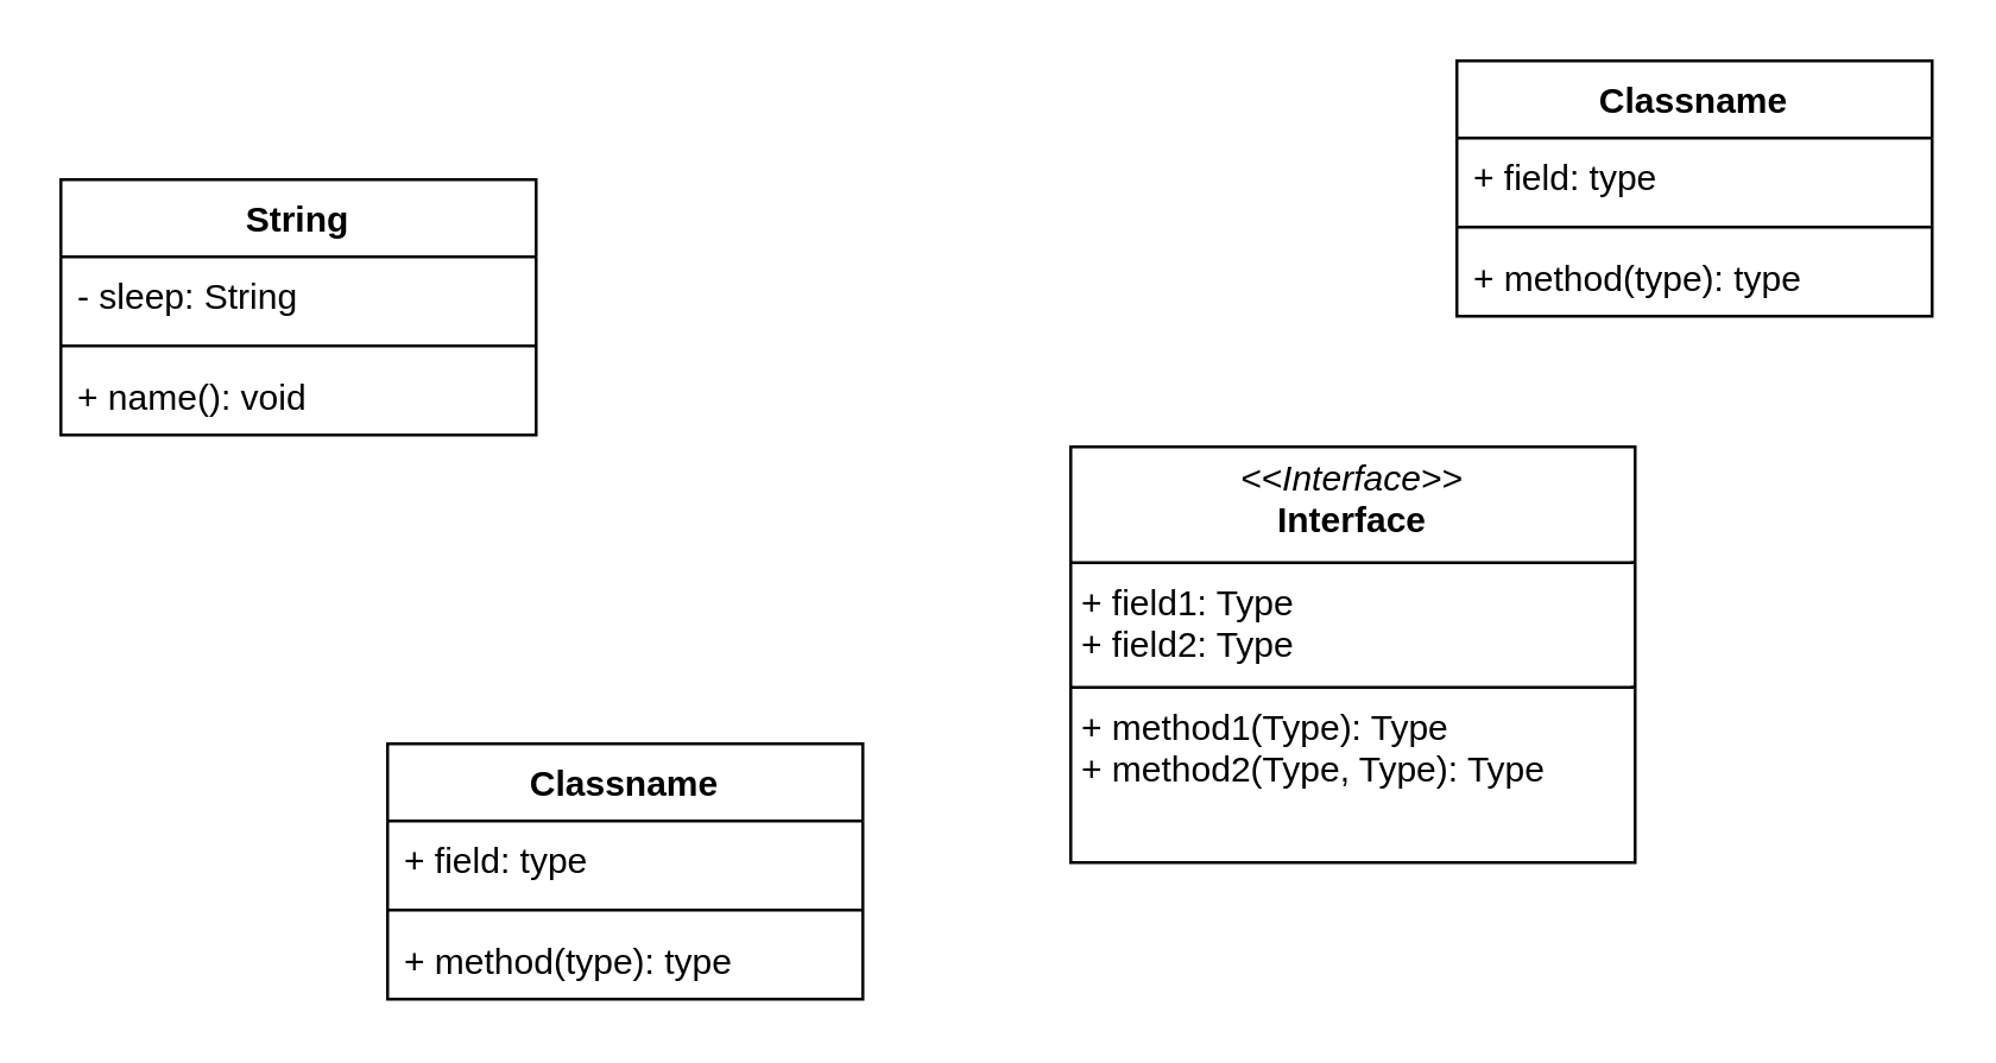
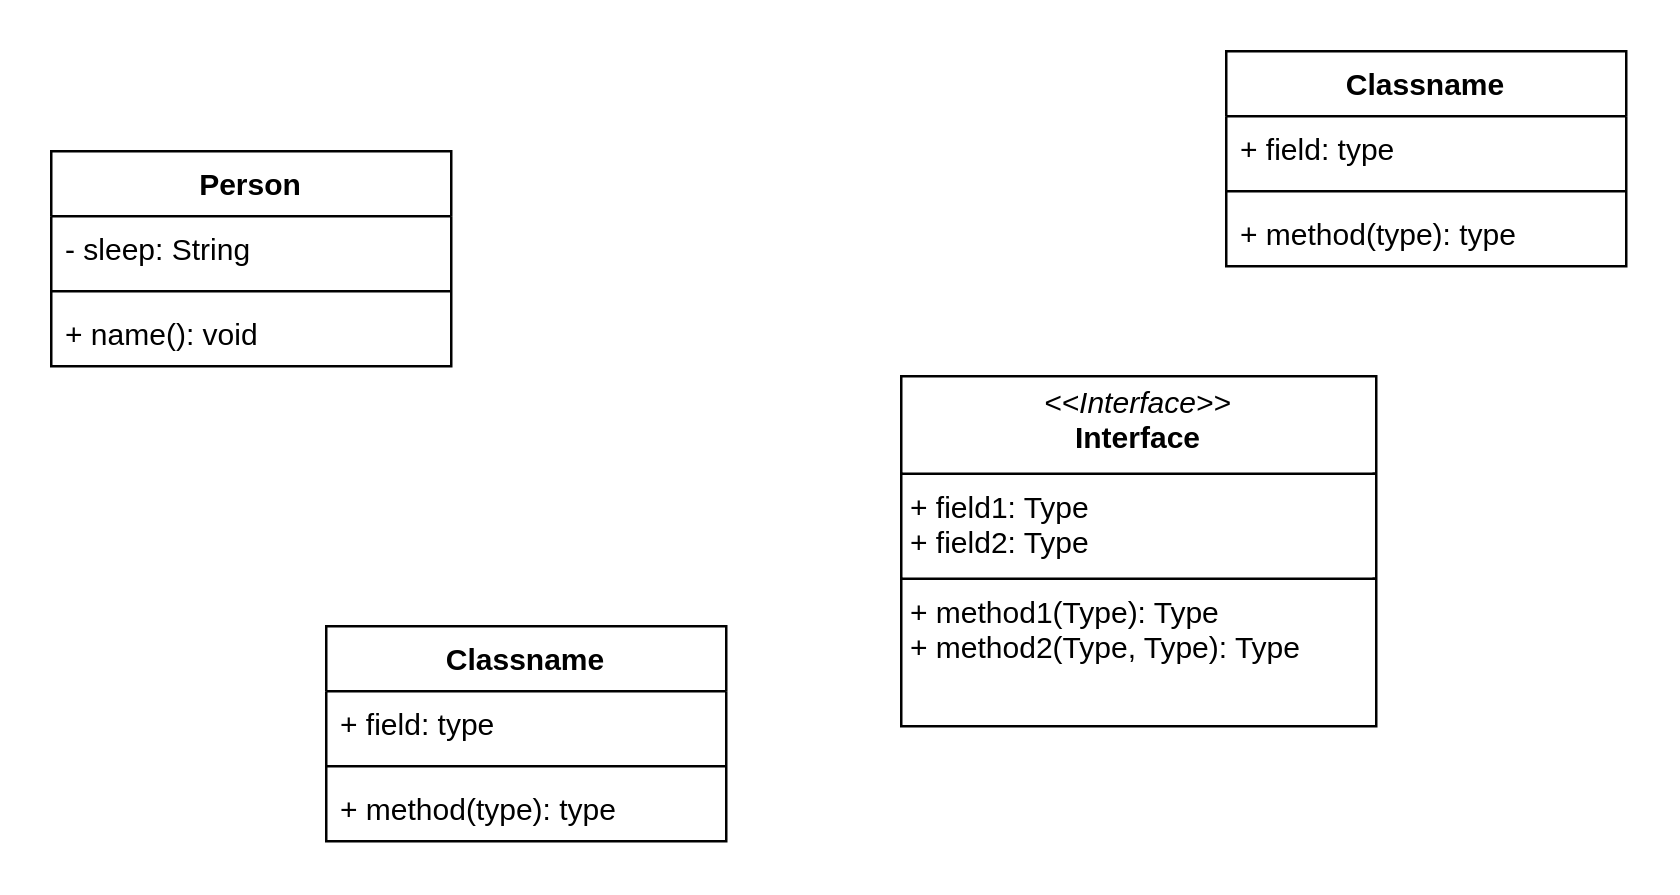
  <mxCell id="0" />
  <mxCell id="1" parent="0" />
- <mxCell id="2" value="String" style="swimlane;fontStyle=1;align=center;verticalAlign=top;childLayout=stackLayout;horizontal=1;startSize=26;horizontalStack=0;resizeParent=1;resizeParentMax=0;resizeLast=0;collapsible=1;marginBottom=0;whiteSpace=wrap;html=1;" parent="1" vertex="1"><mxGeometry x="20" y="60" width="160" height="86" as="geometry" /></mxCell>
+ <mxCell id="2" value="Person" style="swimlane;fontStyle=1;align=center;verticalAlign=top;childLayout=stackLayout;horizontal=1;startSize=26;horizontalStack=0;resizeParent=1;resizeParentMax=0;resizeLast=0;collapsible=1;marginBottom=0;whiteSpace=wrap;html=1;" parent="1" vertex="1"><mxGeometry x="20" y="60" width="160" height="86" as="geometry" /></mxCell>
  <mxCell id="3" value="- sleep: String" style="text;strokeColor=none;fillColor=none;align=left;verticalAlign=top;spacingLeft=4;spacingRight=4;overflow=hidden;rotatable=0;points=[[0,0.5],[1,0.5]];portConstraint=eastwest;whiteSpace=wrap;html=1;" parent="2" vertex="1"><mxGeometry y="26" width="160" height="26" as="geometry" /></mxCell>
  <mxCell id="4" value="" style="line;strokeWidth=1;fillColor=none;align=left;verticalAlign=middle;spacingTop=-1;spacingLeft=3;spacingRight=3;rotatable=0;labelPosition=right;points=[];portConstraint=eastwest;strokeColor=inherit;" parent="2" vertex="1"><mxGeometry y="52" width="160" height="8" as="geometry" /></mxCell>
  <mxCell id="5" value="+ name(): void" style="text;strokeColor=none;fillColor=none;align=left;verticalAlign=top;spacingLeft=4;spacingRight=4;overflow=hidden;rotatable=0;points=[[0,0.5],[1,0.5]];portConstraint=eastwest;whiteSpace=wrap;html=1;" parent="2" vertex="1"><mxGeometry y="60" width="160" height="26" as="geometry" /></mxCell>
  <mxCell id="6" value="Classname" style="swimlane;fontStyle=1;align=center;verticalAlign=top;childLayout=stackLayout;horizontal=1;startSize=26;horizontalStack=0;resizeParent=1;resizeParentMax=0;resizeLast=0;collapsible=1;marginBottom=0;whiteSpace=wrap;html=1;" vertex="1" parent="1"><mxGeometry x="130" y="250" width="160" height="86" as="geometry" /></mxCell>
  <mxCell id="7" value="+ field: type" style="text;strokeColor=none;fillColor=none;align=left;verticalAlign=top;spacingLeft=4;spacingRight=4;overflow=hidden;rotatable=0;points=[[0,0.5],[1,0.5]];portConstraint=eastwest;whiteSpace=wrap;html=1;" vertex="1" parent="6"><mxGeometry y="26" width="160" height="26" as="geometry" /></mxCell>
  <mxCell id="8" value="" style="line;strokeWidth=1;fillColor=none;align=left;verticalAlign=middle;spacingTop=-1;spacingLeft=3;spacingRight=3;rotatable=0;labelPosition=right;points=[];portConstraint=eastwest;strokeColor=inherit;" vertex="1" parent="6"><mxGeometry y="52" width="160" height="8" as="geometry" /></mxCell>
  <mxCell id="9" value="+ method(type): type" style="text;strokeColor=none;fillColor=none;align=left;verticalAlign=top;spacingLeft=4;spacingRight=4;overflow=hidden;rotatable=0;points=[[0,0.5],[1,0.5]];portConstraint=eastwest;whiteSpace=wrap;html=1;" vertex="1" parent="6"><mxGeometry y="60" width="160" height="26" as="geometry" /></mxCell>
  <mxCell id="10" value="Classname" style="swimlane;fontStyle=1;align=center;verticalAlign=top;childLayout=stackLayout;horizontal=1;startSize=26;horizontalStack=0;resizeParent=1;resizeParentMax=0;resizeLast=0;collapsible=1;marginBottom=0;whiteSpace=wrap;html=1;" vertex="1" parent="1"><mxGeometry x="490" y="20" width="160" height="86" as="geometry" /></mxCell>
  <mxCell id="11" value="+ field: type" style="text;strokeColor=none;fillColor=none;align=left;verticalAlign=top;spacingLeft=4;spacingRight=4;overflow=hidden;rotatable=0;points=[[0,0.5],[1,0.5]];portConstraint=eastwest;whiteSpace=wrap;html=1;" vertex="1" parent="10"><mxGeometry y="26" width="160" height="26" as="geometry" /></mxCell>
  <mxCell id="12" value="" style="line;strokeWidth=1;fillColor=none;align=left;verticalAlign=middle;spacingTop=-1;spacingLeft=3;spacingRight=3;rotatable=0;labelPosition=right;points=[];portConstraint=eastwest;strokeColor=inherit;" vertex="1" parent="10"><mxGeometry y="52" width="160" height="8" as="geometry" /></mxCell>
  <mxCell id="13" value="+ method(type): type" style="text;strokeColor=none;fillColor=none;align=left;verticalAlign=top;spacingLeft=4;spacingRight=4;overflow=hidden;rotatable=0;points=[[0,0.5],[1,0.5]];portConstraint=eastwest;whiteSpace=wrap;html=1;" vertex="1" parent="10"><mxGeometry y="60" width="160" height="26" as="geometry" /></mxCell>
  <mxCell id="14" value="&lt;p style=&quot;margin:0px;margin-top:4px;text-align:center;&quot;&gt;&lt;i&gt;&amp;lt;&amp;lt;Interface&amp;gt;&amp;gt;&lt;/i&gt;&lt;br/&gt;&lt;b&gt;Interface&lt;/b&gt;&lt;/p&gt;&lt;hr size=&quot;1&quot; style=&quot;border-style:solid;&quot;/&gt;&lt;p style=&quot;margin:0px;margin-left:4px;&quot;&gt;+ field1: Type&lt;br/&gt;+ field2: Type&lt;/p&gt;&lt;hr size=&quot;1&quot; style=&quot;border-style:solid;&quot;/&gt;&lt;p style=&quot;margin:0px;margin-left:4px;&quot;&gt;+ method1(Type): Type&lt;br/&gt;+ method2(Type, Type): Type&lt;/p&gt;" style="verticalAlign=top;align=left;overflow=fill;html=1;whiteSpace=wrap;" vertex="1" parent="1"><mxGeometry x="360" y="150" width="190" height="140" as="geometry" /></mxCell>
